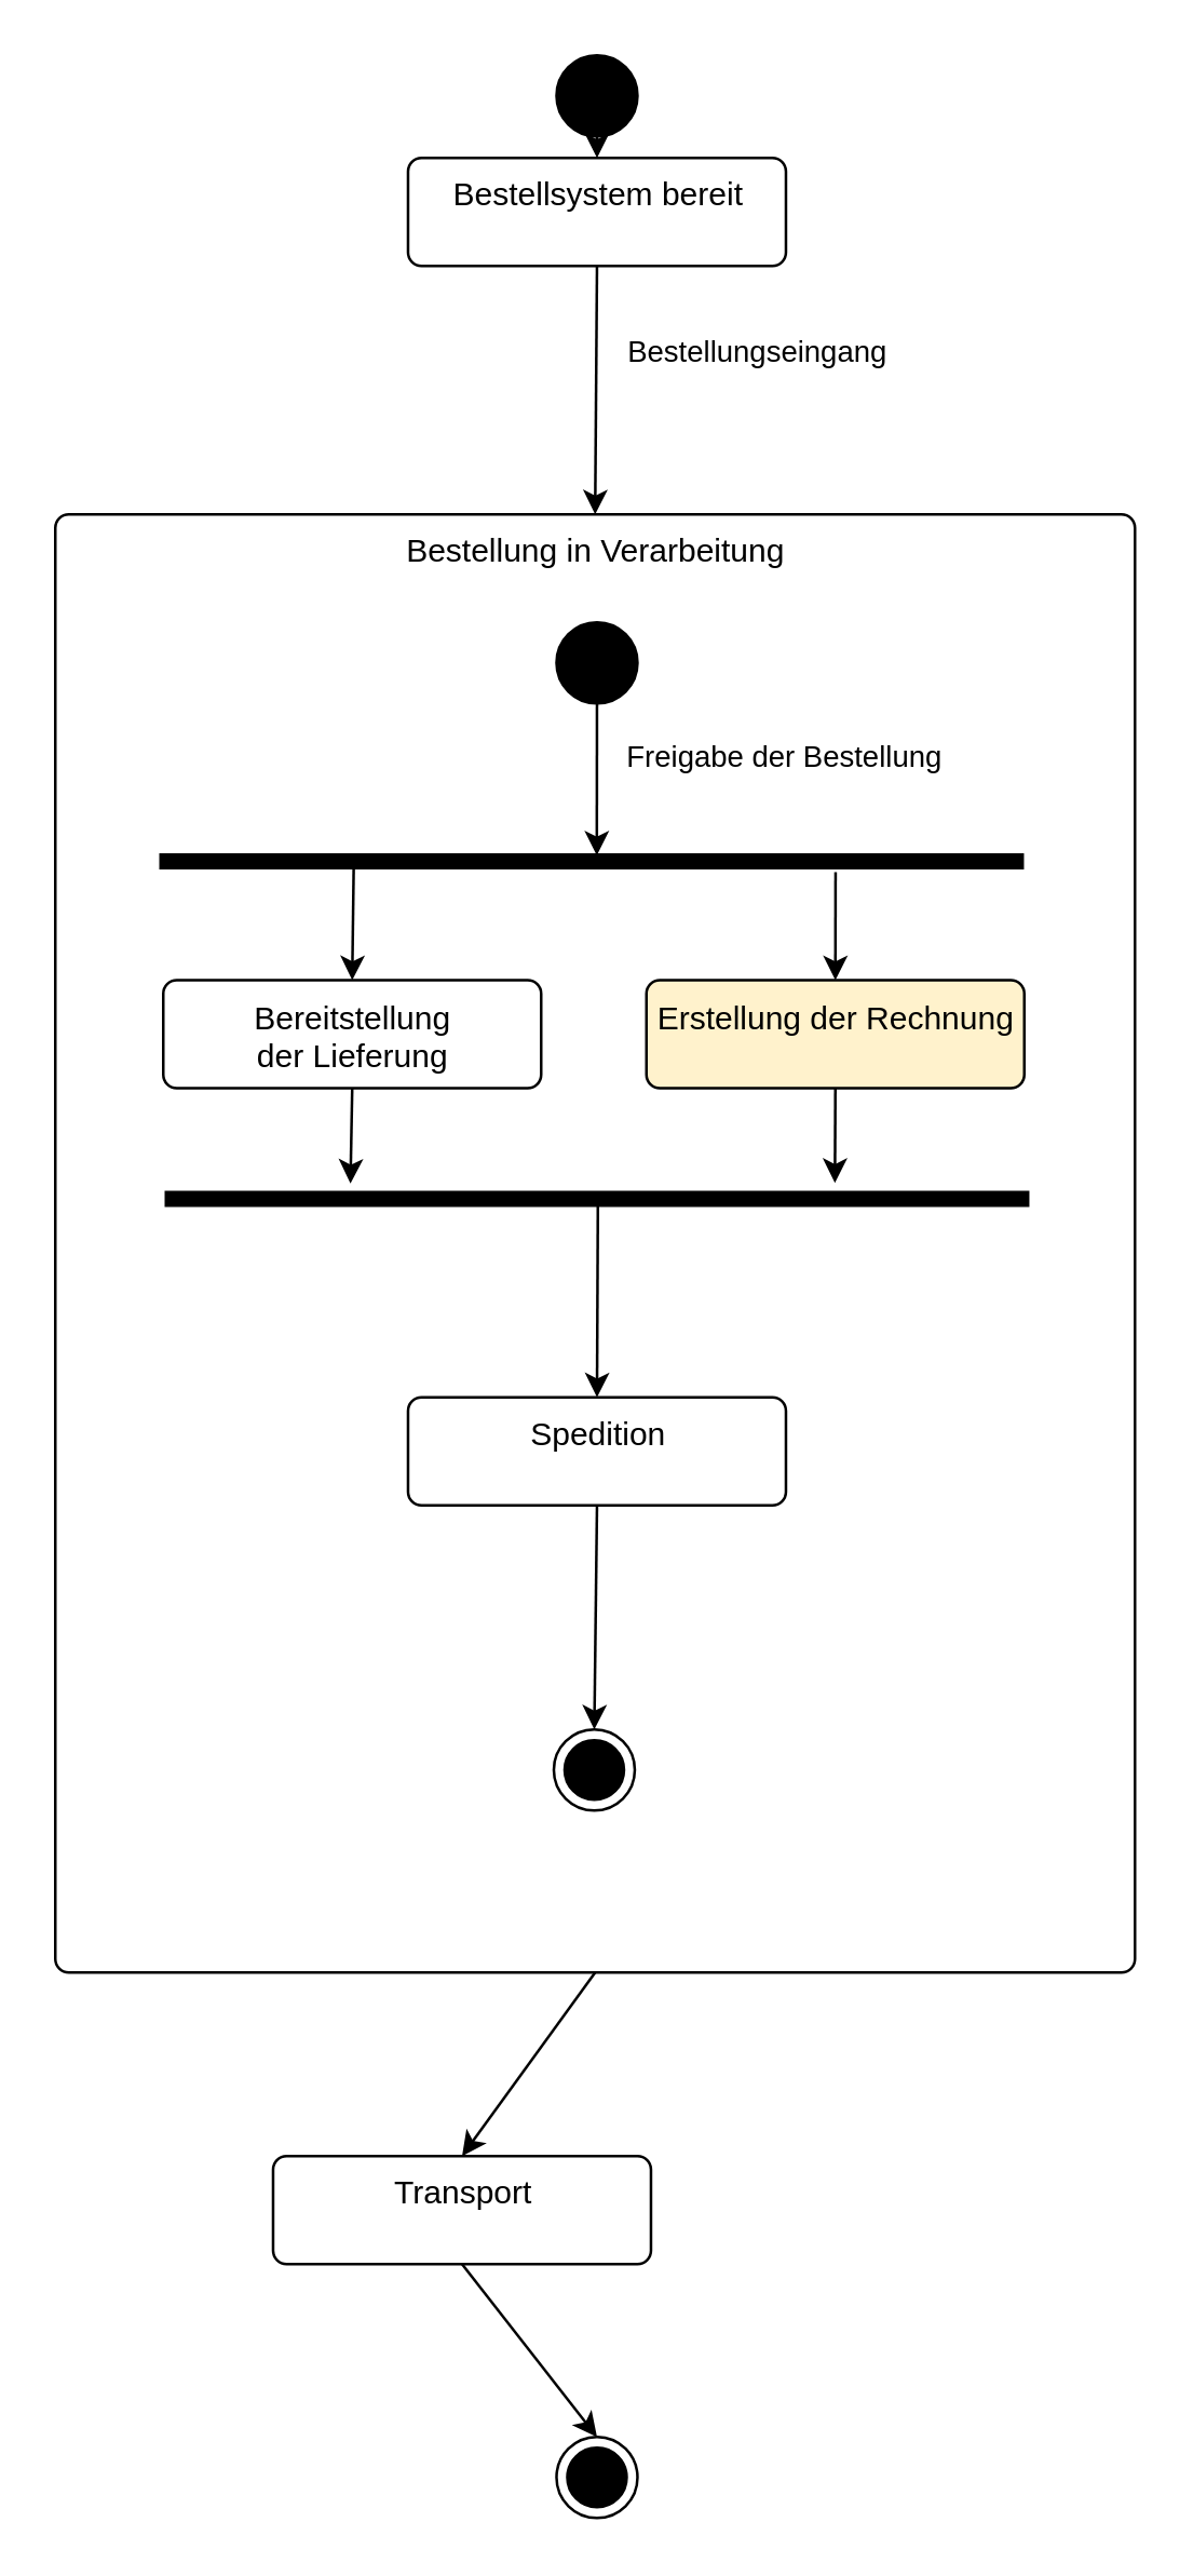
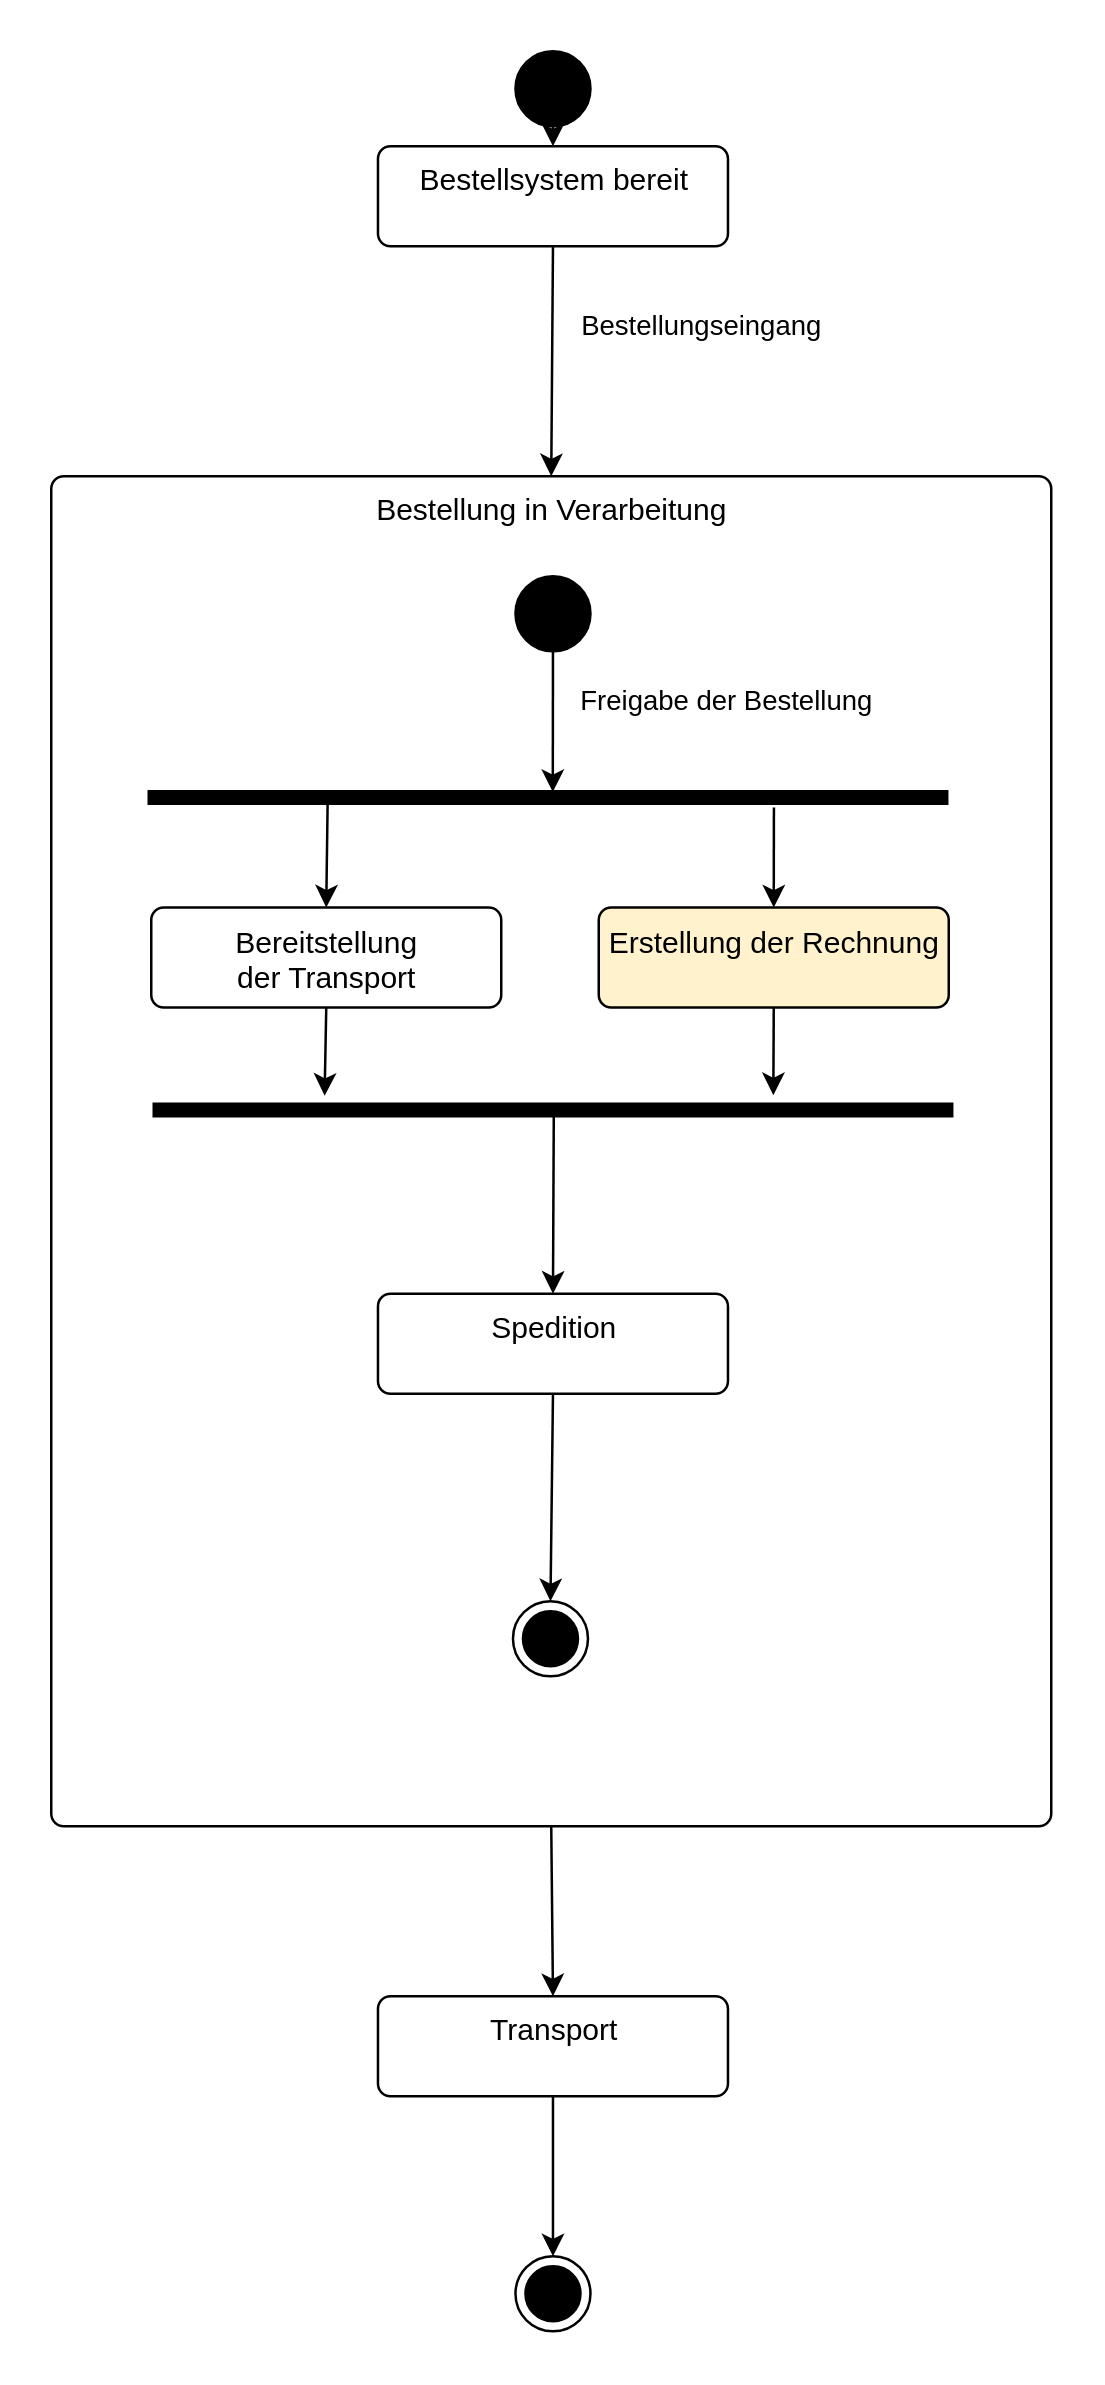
  <mxCell id="0" />
  <mxCell id="1" parent="0" />
  <mxCell id="2" value="Bestellung in Verarbeitung" style="html=1;align=center;verticalAlign=top;rounded=1;absoluteArcSize=1;arcSize=10;dashed=0;" vertex="1" parent="1"><mxGeometry x="20" y="190" width="400" height="540" as="geometry" /></mxCell>
  <mxCell id="3" value="" style="ellipse;fillColor=strokeColor;" parent="1" vertex="1"><mxGeometry x="205.69" y="20" width="30" height="30" as="geometry" /></mxCell>
  <mxCell id="4" value="Bestellsystem bereit" style="html=1;align=center;verticalAlign=top;rounded=1;absoluteArcSize=1;arcSize=10;dashed=0;" parent="1" vertex="1"><mxGeometry x="150.69" y="58" width="140" height="40" as="geometry" /></mxCell>
  <mxCell id="5" value="Spedition" style="html=1;align=center;verticalAlign=top;rounded=1;absoluteArcSize=1;arcSize=10;dashed=0;" parent="1" vertex="1"><mxGeometry x="150.69" y="517" width="140" height="40" as="geometry" /></mxCell>
- <mxCell id="6" value="Transport" style="html=1;align=center;verticalAlign=top;rounded=1;absoluteArcSize=1;arcSize=10;dashed=0;" parent="1" vertex="1"><mxGeometry x="100.69" y="798" width="140" height="40" as="geometry" /></mxCell>
+ <mxCell id="6" value="Transport" style="html=1;align=center;verticalAlign=top;rounded=1;absoluteArcSize=1;arcSize=10;dashed=0;" parent="1" vertex="1"><mxGeometry x="150.69" y="798" width="140" height="40" as="geometry" /></mxCell>
  <mxCell id="7" value="" style="ellipse;html=1;shape=endState;fillColor=strokeColor;" parent="1" vertex="1"><mxGeometry x="205.69" y="902" width="30" height="30" as="geometry" /></mxCell>
  <mxCell id="8" value="" style="endArrow=classic;html=1;rounded=0;entryX=0.5;entryY=0;entryDx=0;entryDy=0;exitX=1.067;exitY=0.499;exitDx=0;exitDy=0;exitPerimeter=0;" parent="1" source="11" target="5" edge="1"><mxGeometry width="50" height="50" relative="1" as="geometry"><mxPoint x="360" y="450" as="sourcePoint" /><mxPoint x="230" y="330" as="targetPoint" /></mxGeometry></mxCell>
  <mxCell id="9" value="" style="group" parent="1" vertex="1" connectable="0"><mxGeometry x="59" y="316" width="321.38" height="130" as="geometry" /></mxCell>
  <mxCell id="10" value="" style="html=1;points=[];perimeter=orthogonalPerimeter;fillColor=strokeColor;rotation=90;" parent="9" vertex="1"><mxGeometry x="157.19" y="-157.19" width="5" height="319.38" as="geometry" /></mxCell>
  <mxCell id="11" value="" style="html=1;points=[];perimeter=orthogonalPerimeter;fillColor=strokeColor;rotation=90;" parent="9" vertex="1"><mxGeometry x="159.19" y="-32.19" width="5" height="319.38" as="geometry" /></mxCell>
  <mxCell id="12" value="" style="group" parent="9" vertex="1" connectable="0"><mxGeometry x="1" y="46.5" width="319" height="40" as="geometry" /></mxCell>
- <mxCell id="13" value="Bereitstellung&lt;br&gt;der Lieferung" style="html=1;align=center;verticalAlign=top;rounded=1;absoluteArcSize=1;arcSize=10;dashed=0;" parent="12" vertex="1"><mxGeometry width="140" height="40" as="geometry" /></mxCell>
+ <mxCell id="13" value="Bereitstellung&lt;br&gt;der Transport" style="html=1;align=center;verticalAlign=top;rounded=1;absoluteArcSize=1;arcSize=10;dashed=0;" parent="12" vertex="1"><mxGeometry width="140" height="40" as="geometry" /></mxCell>
  <mxCell id="14" value="Erstellung der Rechnung" style="html=1;align=center;verticalAlign=top;rounded=1;absoluteArcSize=1;arcSize=10;dashed=0;fillColor=#fff2cc;" parent="12" vertex="1"><mxGeometry x="179" width="140" height="40" as="geometry" /></mxCell>
  <mxCell id="15" value="" style="endArrow=classic;html=1;rounded=0;exitX=1.1;exitY=0.776;exitDx=0;exitDy=0;exitPerimeter=0;entryX=0.5;entryY=0;entryDx=0;entryDy=0;" parent="9" source="10" target="13" edge="1"><mxGeometry width="50" height="50" relative="1" as="geometry"><mxPoint x="141" y="116.5" as="sourcePoint" /><mxPoint x="191" y="66.5" as="targetPoint" /></mxGeometry></mxCell>
  <mxCell id="16" value="" style="endArrow=classic;html=1;rounded=0;entryX=0.5;entryY=0;entryDx=0;entryDy=0;exitX=1.3;exitY=0.217;exitDx=0;exitDy=0;exitPerimeter=0;" parent="9" source="10" target="14" edge="1"><mxGeometry width="50" height="50" relative="1" as="geometry"><mxPoint x="141" y="116.5" as="sourcePoint" /><mxPoint x="191" y="66.5" as="targetPoint" /></mxGeometry></mxCell>
  <mxCell id="17" value="" style="endArrow=classic;html=1;rounded=0;exitX=0.5;exitY=1;exitDx=0;exitDy=0;entryX=-0.633;entryY=0.786;entryDx=0;entryDy=0;entryPerimeter=0;" parent="9" source="13" target="11" edge="1"><mxGeometry width="50" height="50" relative="1" as="geometry"><mxPoint x="141" y="116.5" as="sourcePoint" /><mxPoint x="191" y="66.5" as="targetPoint" /></mxGeometry></mxCell>
  <mxCell id="18" value="" style="endArrow=classic;html=1;rounded=0;exitX=0.5;exitY=1;exitDx=0;exitDy=0;entryX=-0.687;entryY=0.224;entryDx=0;entryDy=0;entryPerimeter=0;" parent="9" source="14" target="11" edge="1"><mxGeometry width="50" height="50" relative="1" as="geometry"><mxPoint x="141" y="116.5" as="sourcePoint" /><mxPoint x="251" y="116.5" as="targetPoint" /></mxGeometry></mxCell>
  <mxCell id="19" value="" style="endArrow=classic;html=1;rounded=0;exitX=0.5;exitY=1;exitDx=0;exitDy=0;entryX=0.5;entryY=0;entryDx=0;entryDy=0;" parent="1" source="3" target="4" edge="1"><mxGeometry width="50" height="50" relative="1" as="geometry"><mxPoint x="420" y="370" as="sourcePoint" /><mxPoint x="470" y="320" as="targetPoint" /></mxGeometry></mxCell>
  <mxCell id="20" value="Bestellungseingang" style="endArrow=classic;html=1;rounded=0;exitX=0.5;exitY=1;exitDx=0;exitDy=0;entryX=0.5;entryY=0;entryDx=0;entryDy=0;" parent="1" source="4" target="2" edge="1"><mxGeometry x="-0.314" y="60" width="50" height="50" relative="1" as="geometry"><mxPoint x="420" y="370" as="sourcePoint" /><mxPoint x="420" y="160" as="targetPoint" /><mxPoint as="offset" /></mxGeometry></mxCell>
  <mxCell id="21" value="" style="endArrow=classic;html=1;rounded=0;exitX=0.5;exitY=1;exitDx=0;exitDy=0;entryX=0.5;entryY=0;entryDx=0;entryDy=0;" parent="1" source="6" target="7" edge="1"><mxGeometry width="50" height="50" relative="1" as="geometry"><mxPoint x="420" y="750" as="sourcePoint" /><mxPoint x="370" y="800" as="targetPoint" /></mxGeometry></mxCell>
  <mxCell id="22" value="" style="ellipse;fillColor=strokeColor;" vertex="1" parent="1"><mxGeometry x="205.69" y="230" width="30" height="30" as="geometry" /></mxCell>
  <mxCell id="23" value="Freigabe der Bestellung" style="endArrow=classic;html=1;exitX=0.5;exitY=1;exitDx=0;exitDy=0;entryX=0.067;entryY=0.494;entryDx=0;entryDy=0;entryPerimeter=0;" edge="1" parent="1" source="22" target="10"><mxGeometry x="-0.294" y="69" width="50" height="50" relative="1" as="geometry"><mxPoint x="300" y="300" as="sourcePoint" /><mxPoint x="350" y="250" as="targetPoint" /><mxPoint as="offset" /></mxGeometry></mxCell>
  <mxCell id="24" value="" style="ellipse;html=1;shape=endState;fillColor=strokeColor;" vertex="1" parent="1"><mxGeometry x="204.69" y="640" width="30" height="30" as="geometry" /></mxCell>
  <mxCell id="25" value="" style="endArrow=classic;html=1;exitX=0.5;exitY=1;exitDx=0;exitDy=0;entryX=0.5;entryY=0;entryDx=0;entryDy=0;" edge="1" parent="1" source="5" target="24"><mxGeometry width="50" height="50" relative="1" as="geometry"><mxPoint x="300" y="830" as="sourcePoint" /><mxPoint x="350" y="780" as="targetPoint" /></mxGeometry></mxCell>
  <mxCell id="26" value="" style="endArrow=classic;html=1;exitX=0.5;exitY=1;exitDx=0;exitDy=0;entryX=0.5;entryY=0;entryDx=0;entryDy=0;" edge="1" parent="1" source="2" target="6"><mxGeometry width="50" height="50" relative="1" as="geometry"><mxPoint x="300" y="700" as="sourcePoint" /><mxPoint x="350" y="650" as="targetPoint" /></mxGeometry></mxCell>
